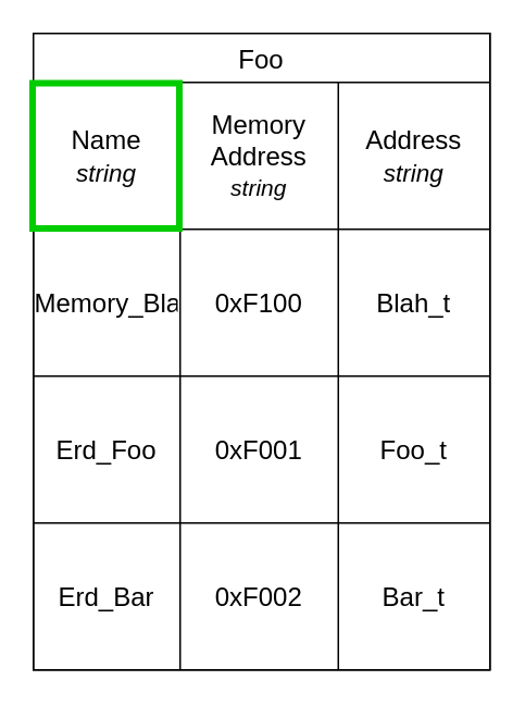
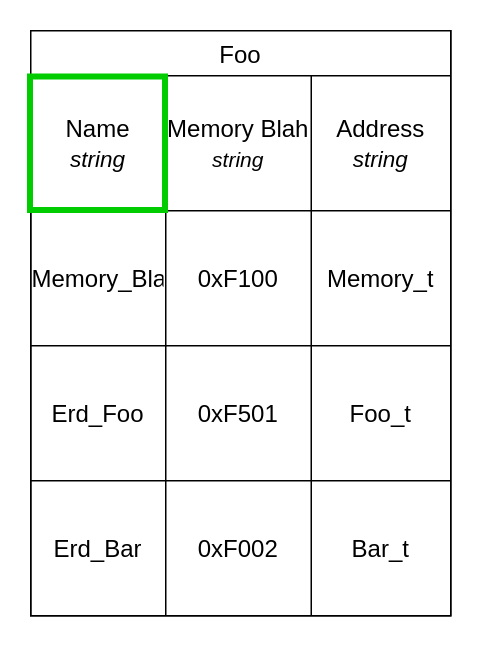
  <mxCell id="0" />
  <mxCell id="1" parent="0" />
  <mxCell id="2" value="" style="rounded=0;whiteSpace=wrap;html=1;" parent="1" vertex="1"><mxGeometry x="20" y="20" width="280" height="390" as="geometry" /></mxCell>
  <mxCell id="3" value="Foo" style="shape=table;startSize=30;container=1;collapsible=0;childLayout=tableLayout;fontSize=16;strokeColor=#000000;fontColor=#000000;" parent="1" vertex="1"><mxGeometry x="20" y="20" width="280" height="390" as="geometry" /></mxCell>
  <mxCell id="4" value="" style="shape=tableRow;horizontal=0;startSize=0;swimlaneHead=0;swimlaneBody=0;strokeColor=#000000;top=0;left=0;bottom=0;right=0;collapsible=0;dropTarget=0;fillColor=none;points=[[0,0.5],[1,0.5]];portConstraint=eastwest;fontSize=16;fontColor=#000000;" parent="3" vertex="1"><mxGeometry y="30" width="280" height="90" as="geometry" /></mxCell>
  <mxCell id="5" value="Name&lt;div&gt;&lt;i&gt;&lt;font style=&quot;font-size: 15px;&quot;&gt;string&lt;/font&gt;&lt;/i&gt;&lt;/div&gt;" style="shape=partialRectangle;html=1;whiteSpace=wrap;connectable=0;strokeColor=#000000;overflow=hidden;fillColor=none;top=0;left=0;bottom=0;right=0;pointerEvents=1;fontSize=16;fontColor=#000000;" parent="4" vertex="1"><mxGeometry width="90" height="90" as="geometry"><mxRectangle width="90" height="90" as="alternateBounds" /></mxGeometry></mxCell>
- <mxCell id="6" value="&lt;font style=&quot;&quot;&gt;Memory Address&lt;/font&gt;&lt;div&gt;&lt;span style=&quot;font-size: 14px;&quot;&gt;&lt;i&gt;string&lt;/i&gt;&lt;/span&gt;&lt;/div&gt;" style="shape=partialRectangle;html=1;whiteSpace=wrap;connectable=0;strokeColor=#000000;overflow=hidden;fillColor=none;top=0;left=0;bottom=0;right=0;pointerEvents=1;fontSize=16;fontColor=#000000;" parent="4" vertex="1"><mxGeometry x="90" width="97" height="90" as="geometry"><mxRectangle width="97" height="90" as="alternateBounds" /></mxGeometry></mxCell>
+ <mxCell id="6" value="&lt;font style=&quot;&quot;&gt;Memory Blah&lt;/font&gt;&lt;div&gt;&lt;span style=&quot;font-size: 14px;&quot;&gt;&lt;i&gt;string&lt;/i&gt;&lt;/span&gt;&lt;/div&gt;" style="shape=partialRectangle;html=1;whiteSpace=wrap;connectable=0;strokeColor=#000000;overflow=hidden;fillColor=none;top=0;left=0;bottom=0;right=0;pointerEvents=1;fontSize=16;fontColor=#000000;" parent="4" vertex="1"><mxGeometry x="90" width="97" height="90" as="geometry"><mxRectangle width="97" height="90" as="alternateBounds" /></mxGeometry></mxCell>
  <mxCell id="7" value="Address&lt;div&gt;&lt;i&gt;&lt;font style=&quot;font-size: 15px;&quot;&gt;string&lt;/font&gt;&lt;/i&gt;&lt;/div&gt;" style="shape=partialRectangle;html=1;whiteSpace=wrap;connectable=0;strokeColor=#000000;overflow=hidden;fillColor=none;top=0;left=0;bottom=0;right=0;pointerEvents=1;fontSize=16;fontColor=#000000;" parent="4" vertex="1"><mxGeometry x="187" width="93" height="90" as="geometry"><mxRectangle width="93" height="90" as="alternateBounds" /></mxGeometry></mxCell>
  <mxCell id="8" style="shape=tableRow;horizontal=0;startSize=0;swimlaneHead=0;swimlaneBody=0;strokeColor=#000000;top=0;left=0;bottom=0;right=0;collapsible=0;dropTarget=0;fillColor=none;points=[[0,0.5],[1,0.5]];portConstraint=eastwest;fontSize=16;fontColor=#000000;" parent="3" vertex="1"><mxGeometry y="120" width="280" height="90" as="geometry" /></mxCell>
  <mxCell id="9" value="Memory_Blah" style="shape=partialRectangle;html=1;whiteSpace=wrap;connectable=0;strokeColor=#000000;overflow=hidden;fillColor=none;top=0;left=0;bottom=0;right=0;pointerEvents=1;fontSize=16;fontColor=#000000;" parent="8" vertex="1"><mxGeometry width="90" height="90" as="geometry"><mxRectangle width="90" height="90" as="alternateBounds" /></mxGeometry></mxCell>
  <mxCell id="10" value="0xF100" style="shape=partialRectangle;html=1;whiteSpace=wrap;connectable=0;strokeColor=#000000;overflow=hidden;fillColor=none;top=0;left=0;bottom=0;right=0;pointerEvents=1;fontSize=16;fontColor=#000000;" parent="8" vertex="1"><mxGeometry x="90" width="97" height="90" as="geometry"><mxRectangle width="97" height="90" as="alternateBounds" /></mxGeometry></mxCell>
- <mxCell id="11" value="Blah_t" style="shape=partialRectangle;html=1;whiteSpace=wrap;connectable=0;strokeColor=#000000;overflow=hidden;fillColor=none;top=0;left=0;bottom=0;right=0;pointerEvents=1;fontSize=16;fontColor=#000000;" parent="8" vertex="1"><mxGeometry x="187" width="93" height="90" as="geometry"><mxRectangle width="93" height="90" as="alternateBounds" /></mxGeometry></mxCell>
+ <mxCell id="11" value="Memory_t" style="shape=partialRectangle;html=1;whiteSpace=wrap;connectable=0;strokeColor=#000000;overflow=hidden;fillColor=none;top=0;left=0;bottom=0;right=0;pointerEvents=1;fontSize=16;fontColor=#000000;" parent="8" vertex="1"><mxGeometry x="187" width="93" height="90" as="geometry"><mxRectangle width="93" height="90" as="alternateBounds" /></mxGeometry></mxCell>
  <mxCell id="12" style="shape=tableRow;horizontal=0;startSize=0;swimlaneHead=0;swimlaneBody=0;strokeColor=#000000;top=0;left=0;bottom=0;right=0;collapsible=0;dropTarget=0;fillColor=none;points=[[0,0.5],[1,0.5]];portConstraint=eastwest;fontSize=16;fontColor=#000000;" parent="3" vertex="1"><mxGeometry y="210" width="280" height="90" as="geometry" /></mxCell>
  <mxCell id="13" value="Erd_Foo" style="shape=partialRectangle;html=1;whiteSpace=wrap;connectable=0;strokeColor=#000000;overflow=hidden;fillColor=none;top=0;left=0;bottom=0;right=0;pointerEvents=1;fontSize=16;fontColor=#000000;" parent="12" vertex="1"><mxGeometry width="90" height="90" as="geometry"><mxRectangle width="90" height="90" as="alternateBounds" /></mxGeometry></mxCell>
- <mxCell id="14" value="0xF001" style="shape=partialRectangle;html=1;whiteSpace=wrap;connectable=0;strokeColor=#000000;overflow=hidden;fillColor=none;top=0;left=0;bottom=0;right=0;pointerEvents=1;fontSize=16;fontColor=#000000;" parent="12" vertex="1"><mxGeometry x="90" width="97" height="90" as="geometry"><mxRectangle width="97" height="90" as="alternateBounds" /></mxGeometry></mxCell>
+ <mxCell id="14" value="0xF501" style="shape=partialRectangle;html=1;whiteSpace=wrap;connectable=0;strokeColor=#000000;overflow=hidden;fillColor=none;top=0;left=0;bottom=0;right=0;pointerEvents=1;fontSize=16;fontColor=#000000;" parent="12" vertex="1"><mxGeometry x="90" width="97" height="90" as="geometry"><mxRectangle width="97" height="90" as="alternateBounds" /></mxGeometry></mxCell>
  <mxCell id="15" value="Foo_t" style="shape=partialRectangle;html=1;whiteSpace=wrap;connectable=0;strokeColor=#000000;overflow=hidden;fillColor=none;top=0;left=0;bottom=0;right=0;pointerEvents=1;fontSize=16;fontColor=#000000;" parent="12" vertex="1"><mxGeometry x="187" width="93" height="90" as="geometry"><mxRectangle width="93" height="90" as="alternateBounds" /></mxGeometry></mxCell>
  <mxCell id="16" style="shape=tableRow;horizontal=0;startSize=0;swimlaneHead=0;swimlaneBody=0;strokeColor=#000000;top=0;left=0;bottom=0;right=0;collapsible=0;dropTarget=0;fillColor=none;points=[[0,0.5],[1,0.5]];portConstraint=eastwest;fontSize=16;fontColor=#000000;" parent="3" vertex="1"><mxGeometry y="300" width="280" height="90" as="geometry" /></mxCell>
  <mxCell id="17" value="Erd_Bar" style="shape=partialRectangle;html=1;whiteSpace=wrap;connectable=0;strokeColor=#000000;overflow=hidden;fillColor=none;top=0;left=0;bottom=0;right=0;pointerEvents=1;fontSize=16;fontColor=#000000;" parent="16" vertex="1"><mxGeometry width="90" height="90" as="geometry"><mxRectangle width="90" height="90" as="alternateBounds" /></mxGeometry></mxCell>
  <mxCell id="18" value="0xF002" style="shape=partialRectangle;html=1;whiteSpace=wrap;connectable=0;strokeColor=#000000;overflow=hidden;fillColor=none;top=0;left=0;bottom=0;right=0;pointerEvents=1;fontSize=16;fontColor=#000000;" parent="16" vertex="1"><mxGeometry x="90" width="97" height="90" as="geometry"><mxRectangle width="97" height="90" as="alternateBounds" /></mxGeometry></mxCell>
  <mxCell id="19" value="Bar_t" style="shape=partialRectangle;html=1;whiteSpace=wrap;connectable=0;strokeColor=#000000;overflow=hidden;fillColor=none;top=0;left=0;bottom=0;right=0;pointerEvents=1;fontSize=16;fontColor=#000000;" parent="16" vertex="1"><mxGeometry x="187" width="93" height="90" as="geometry"><mxRectangle width="93" height="90" as="alternateBounds" /></mxGeometry></mxCell>
  <mxCell id="20" value="" style="rounded=0;whiteSpace=wrap;html=1;rotation=-90;fillColor=none;strokeColor=#00CC00;strokeWidth=4;" parent="1" vertex="1"><mxGeometry x="20" y="50" width="89" height="90" as="geometry" /></mxCell>
